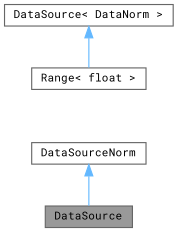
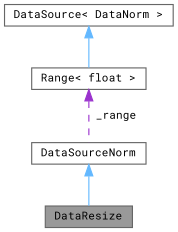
  digraph {
    fontname="Roboto Mono"
    node [color=gray40 fillcolor=white fontname="Roboto Mono" fontsize=10 shape=box style=filled]
    edge [color=steelblue1 dir=back fontname="Roboto Mono" fontsize=10 labelfontname=Helvetica labelfontsize=10 style=solid]
-   n1 [fillcolor=grey60 fontcolor=black height=0.2 label=DataSource width=0.4]
+   n1 [fillcolor=grey60 fontcolor=black height=0.2 label=DataResize width=0.4]
    n2 [height=0.2 label=DataSourceNorm width=0.4]
    n3 [height=0.2 label="DataSource\< DataNorm \>" width=0.4]
    n4 [height=0.2 label="Range\< float \>" width=0.4]
    n2 -> n1
    n3 -> n4
+   n4 -> n2 [color=darkorchid3 label=" _range" style=dashed]
  }
